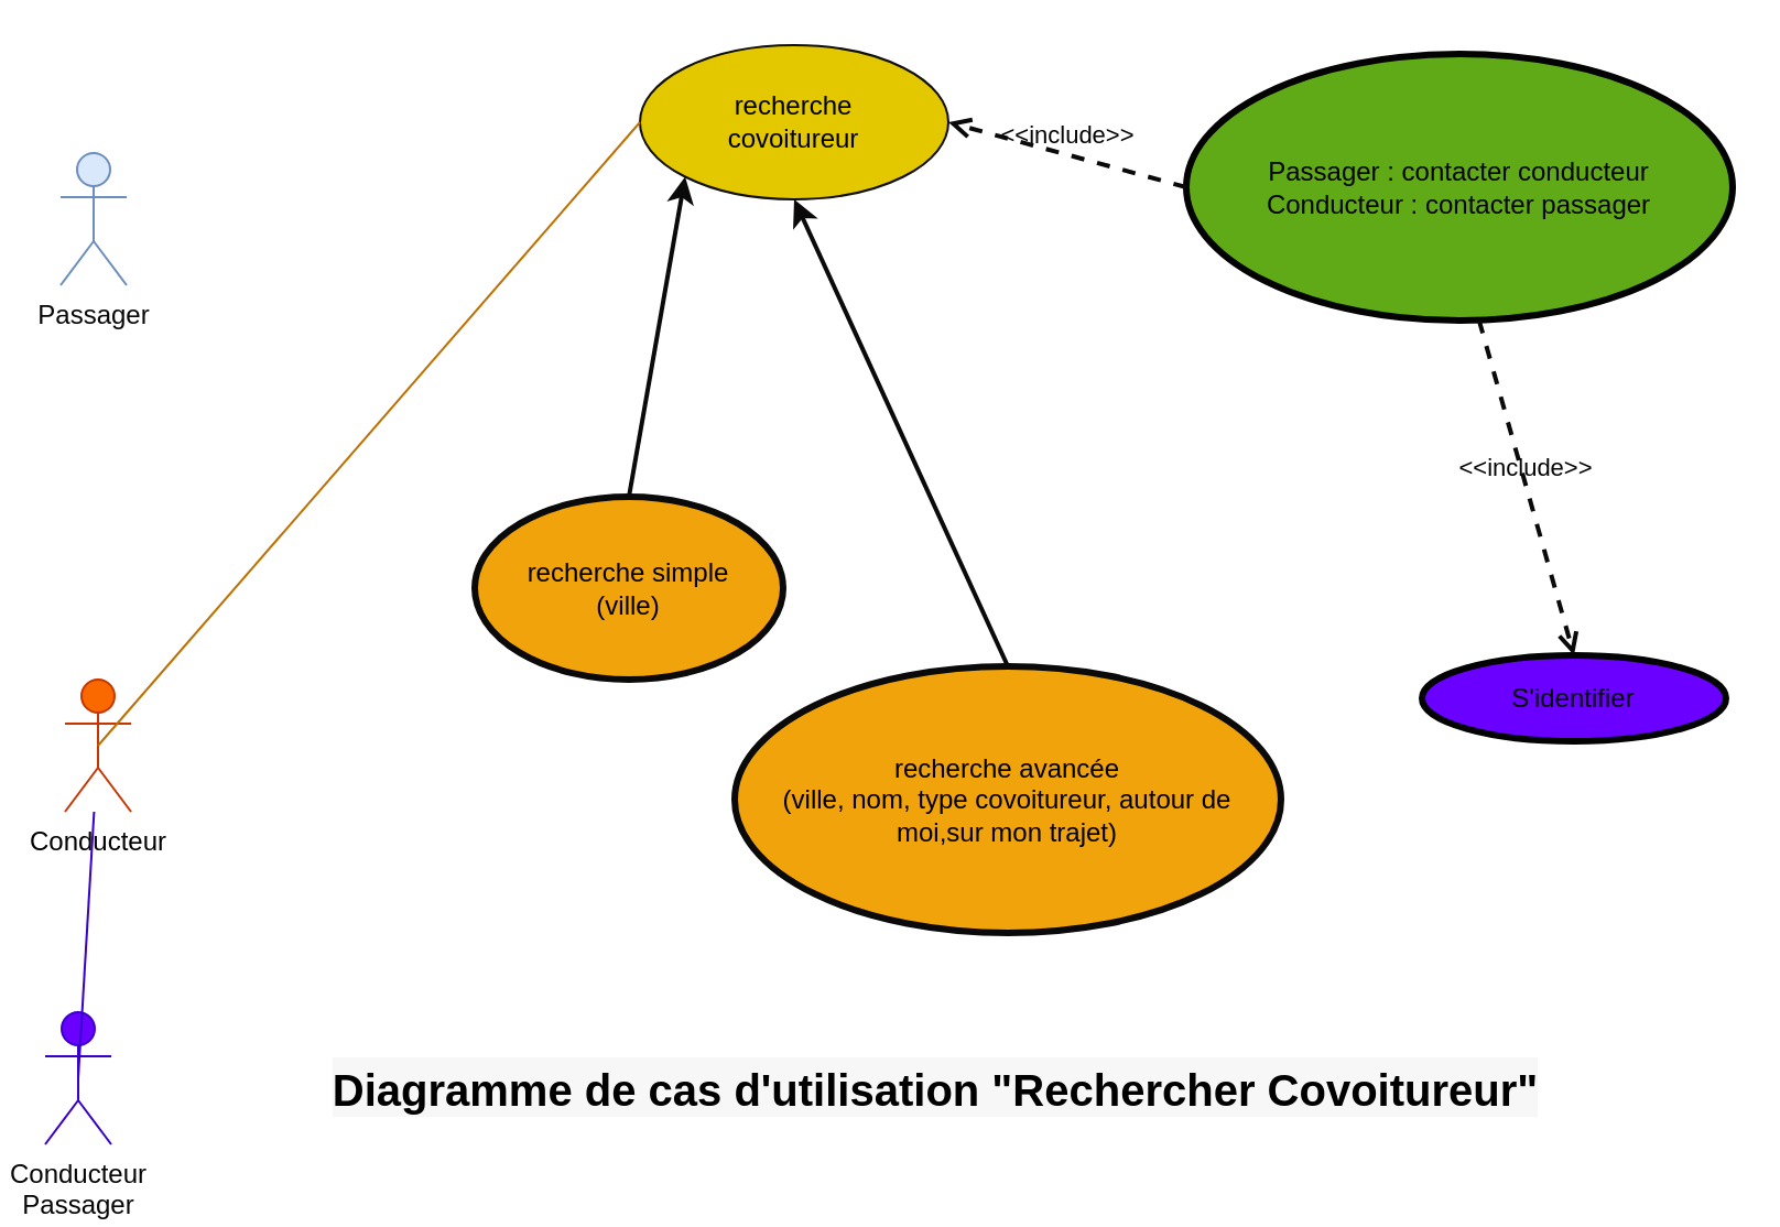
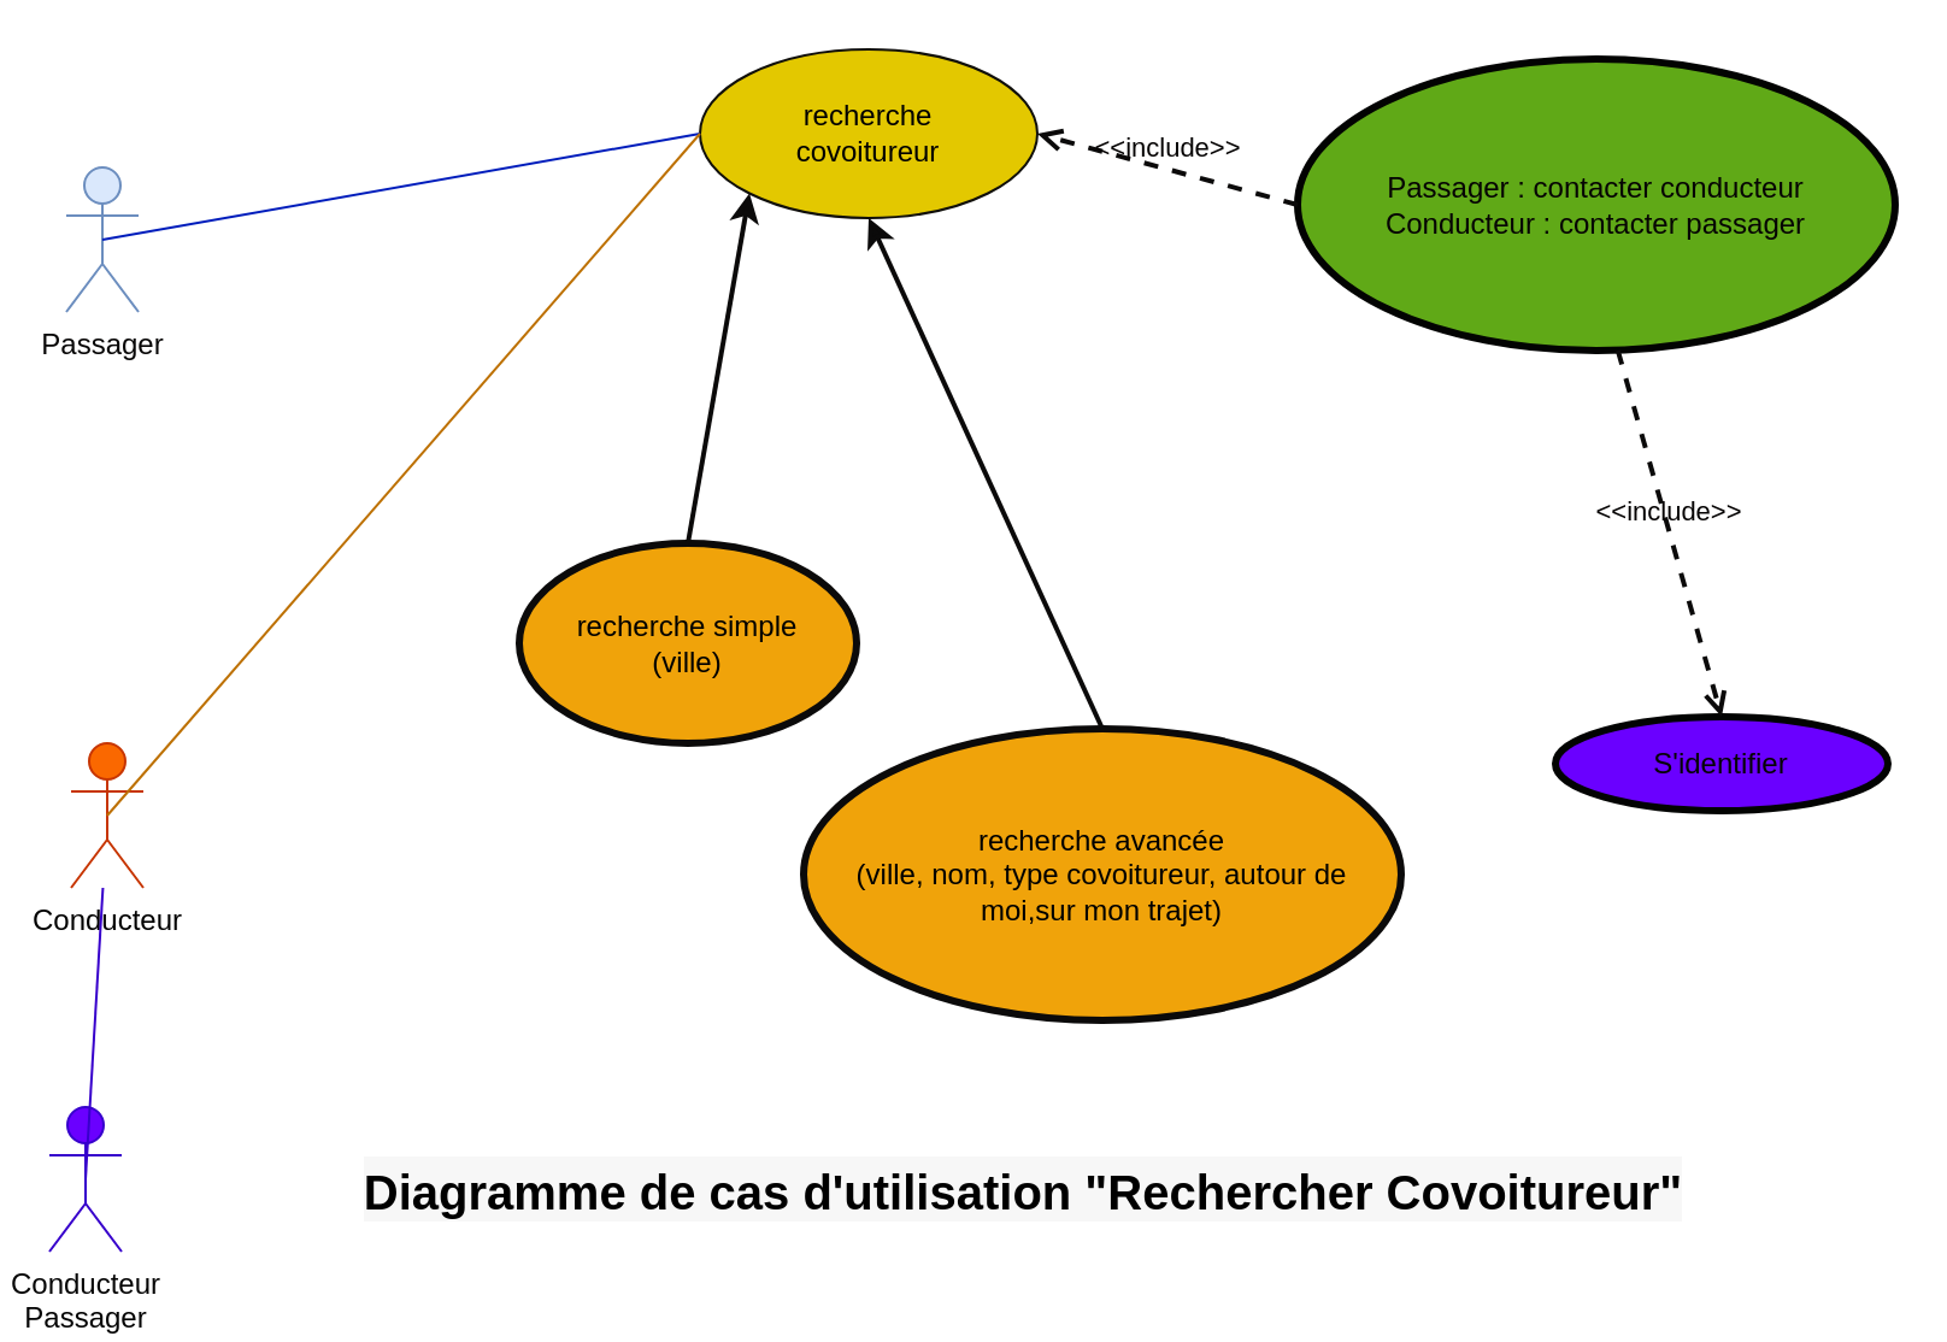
  <mxCell id="0" />
  <mxCell id="1" parent="0" />
  <mxCell id="2" value="Passager" style="shape=umlActor;verticalLabelPosition=bottom;verticalAlign=top;html=1;fillColor=#dae8fc;strokeColor=#6c8ebf;fontColor=#080707;" parent="1" vertex="1"><mxGeometry x="27" y="69" width="30" height="60" as="geometry" /></mxCell>
  <mxCell id="3" value="Conducteur" style="shape=umlActor;verticalLabelPosition=bottom;verticalAlign=top;html=1;fillColor=#fa6800;strokeColor=#C73500;fontColor=#000000;" parent="1" vertex="1"><mxGeometry x="29" y="308" width="30" height="60" as="geometry" /></mxCell>
  <mxCell id="4" value="recherche &lt;br&gt;covoitureur" style="ellipse;whiteSpace=wrap;html=1;fillColor=#e3c800;strokeColor=#100f0a;fontColor=#000000;" parent="1" vertex="1"><mxGeometry x="290" y="20" width="140" height="70" as="geometry" /></mxCell>
  <mxCell id="5" value="recherche simple&lt;br&gt;(ville)" style="ellipse;whiteSpace=wrap;html=1;fillColor=#f0a30a;strokeColor=#0b0a0a;fontColor=#000000;strokeWidth=3;" parent="1" vertex="1"><mxGeometry x="215" y="225" width="140" height="83" as="geometry" /></mxCell>
  <mxCell id="6" value="recherche avancée&lt;br&gt;(ville, nom, type covoitureur, autour de moi,sur mon trajet)" style="ellipse;whiteSpace=wrap;html=1;fillColor=#f0a30a;strokeColor=#0b0a0a;fontColor=#000000;strokeWidth=3;" parent="1" vertex="1"><mxGeometry x="333" y="302" width="248" height="121" as="geometry" /></mxCell>
  <mxCell id="7" value="Passager : contacter conducteur&lt;br&gt;Conducteur : contacter passager" style="ellipse;whiteSpace=wrap;html=1;fillColor=#60a917;strokeColor=#020302;fontColor=#060404;strokeWidth=3;" parent="1" vertex="1"><mxGeometry x="538" y="24" width="248" height="121" as="geometry" /></mxCell>
  <mxCell id="8" value="S'identifier" style="ellipse;whiteSpace=wrap;html=1;fillColor=#6a00ff;strokeColor=#020302;fontColor=#060404;strokeWidth=3;" parent="1" vertex="1"><mxGeometry x="645" y="297" width="138" height="39" as="geometry" /></mxCell>
+ <mxCell id="9" value="" style="endArrow=none;html=1;fontColor=#060404;exitX=0.5;exitY=0.5;exitDx=0;exitDy=0;exitPerimeter=0;entryX=0;entryY=0.5;entryDx=0;entryDy=0;fillColor=#0050ef;strokeColor=#001DBC;" parent="1" source="2" target="4" edge="1"><mxGeometry width="50" height="50" relative="1" as="geometry"><mxPoint x="181" y="103" as="sourcePoint" /><mxPoint x="231" y="53" as="targetPoint" /></mxGeometry></mxCell>
  <mxCell id="10" value="" style="endArrow=none;html=1;fontColor=#060404;exitX=0.5;exitY=0.5;exitDx=0;exitDy=0;exitPerimeter=0;fillColor=#f0a30a;strokeColor=#BD7000;entryX=0;entryY=0.5;entryDx=0;entryDy=0;" parent="1" source="3" target="4" edge="1"><mxGeometry width="50" height="50" relative="1" as="geometry"><mxPoint x="52" y="109" as="sourcePoint" /><mxPoint x="269" y="88" as="targetPoint" /></mxGeometry></mxCell>
  <mxCell id="11" value="" style="endArrow=classic;html=1;fontColor=#060404;exitX=0.5;exitY=0;exitDx=0;exitDy=0;entryX=0;entryY=1;entryDx=0;entryDy=0;strokeColor=#0b0a0a;strokeWidth=2;" parent="1" source="5" target="4" edge="1"><mxGeometry width="50" height="50" relative="1" as="geometry"><mxPoint x="364" y="286" as="sourcePoint" /><mxPoint x="414" y="236" as="targetPoint" /></mxGeometry></mxCell>
  <mxCell id="12" value="" style="endArrow=classic;html=1;fontColor=#060404;exitX=0.5;exitY=0;exitDx=0;exitDy=0;entryX=0.5;entryY=1;entryDx=0;entryDy=0;strokeColor=#0b0a0a;strokeWidth=2;" parent="1" source="6" target="4" edge="1"><mxGeometry width="50" height="50" relative="1" as="geometry"><mxPoint x="415.75" y="258.25" as="sourcePoint" /><mxPoint x="498.253" y="114.999" as="targetPoint" /></mxGeometry></mxCell>
  <mxCell id="13" value="&amp;lt;&amp;lt;include&amp;gt;&amp;gt;" style="html=1;verticalAlign=bottom;labelBackgroundColor=none;endArrow=open;endFill=0;dashed=1;strokeColor=#0b0a0a;strokeWidth=2;fontColor=#060404;exitX=0;exitY=0.5;exitDx=0;exitDy=0;entryX=1;entryY=0.5;entryDx=0;entryDy=0;" parent="1" source="7" target="4" edge="1"><mxGeometry width="160" relative="1" as="geometry"><mxPoint x="509" y="222" as="sourcePoint" /><mxPoint x="502" y="187" as="targetPoint" /></mxGeometry></mxCell>
  <mxCell id="14" value="&amp;lt;&amp;lt;include&amp;gt;&amp;gt;" style="html=1;verticalAlign=bottom;labelBackgroundColor=none;endArrow=open;endFill=0;dashed=1;strokeColor=#0b0a0a;strokeWidth=2;fontColor=#060404;exitX=0.536;exitY=1;exitDx=0;exitDy=0;entryX=0.5;entryY=0;entryDx=0;entryDy=0;exitPerimeter=0;" parent="1" source="7" target="8" edge="1"><mxGeometry width="160" relative="1" as="geometry"><mxPoint x="609" y="220.5" as="sourcePoint" /><mxPoint x="501" y="191" as="targetPoint" /></mxGeometry></mxCell>
  <mxCell id="15" value="&lt;span style=&quot;background-color: rgb(247, 247, 247);&quot;&gt;&lt;span style=&quot;color: rgb(0, 0, 0); font-family: Calibri, sans-serif; font-size: 20px; text-align: start;&quot;&gt;Diagramme de cas d'utilisation &quot;&lt;/span&gt;&lt;span style=&quot;color: rgb(0, 0, 0); font-family: Calibri, sans-serif; font-size: 20px; text-align: start;&quot;&gt;Rechercher Covoitureur&lt;/span&gt;&lt;span style=&quot;color: rgb(0, 0, 0); font-family: Calibri, sans-serif; font-size: 20px; text-align: start;&quot;&gt;&quot;&lt;/span&gt;&lt;/span&gt;" style="text;strokeColor=none;fillColor=none;html=1;fontSize=24;fontStyle=1;verticalAlign=middle;align=center;fontColor=#070303;" parent="1" vertex="1"><mxGeometry x="177" y="470" width="493" height="47" as="geometry" /></mxCell>
  <mxCell id="16" value="Conducteur&lt;br&gt;Passager" style="shape=umlActor;verticalLabelPosition=bottom;verticalAlign=top;html=1;fillColor=#6a00ff;strokeColor=#3700CC;fontColor=#050505;" vertex="1" parent="1"><mxGeometry x="20" y="459" width="30" height="60" as="geometry" /></mxCell>
  <mxCell id="17" value="" style="endArrow=none;html=1;fontColor=#070303;exitX=0.5;exitY=0.5;exitDx=0;exitDy=0;exitPerimeter=0;fillColor=#6a00ff;strokeColor=#3700CC;" edge="1" parent="1" source="16" target="3"><mxGeometry width="50" height="50" relative="1" as="geometry"><mxPoint x="42" y="561" as="sourcePoint" /><mxPoint x="216" y="45" as="targetPoint" /></mxGeometry></mxCell>
